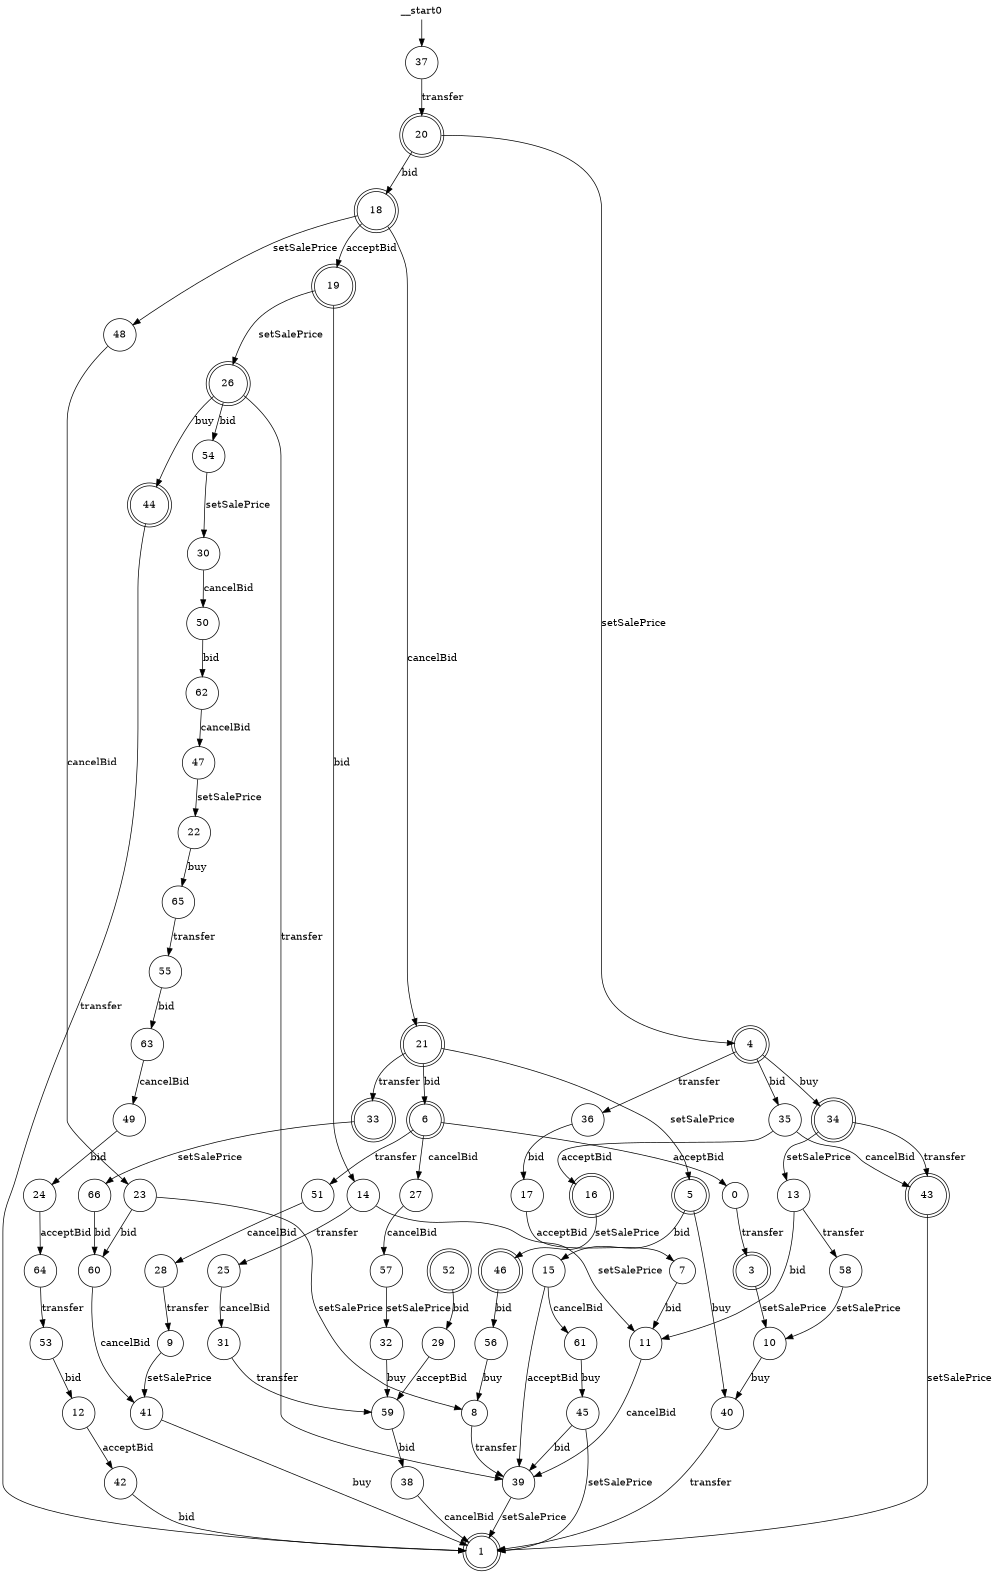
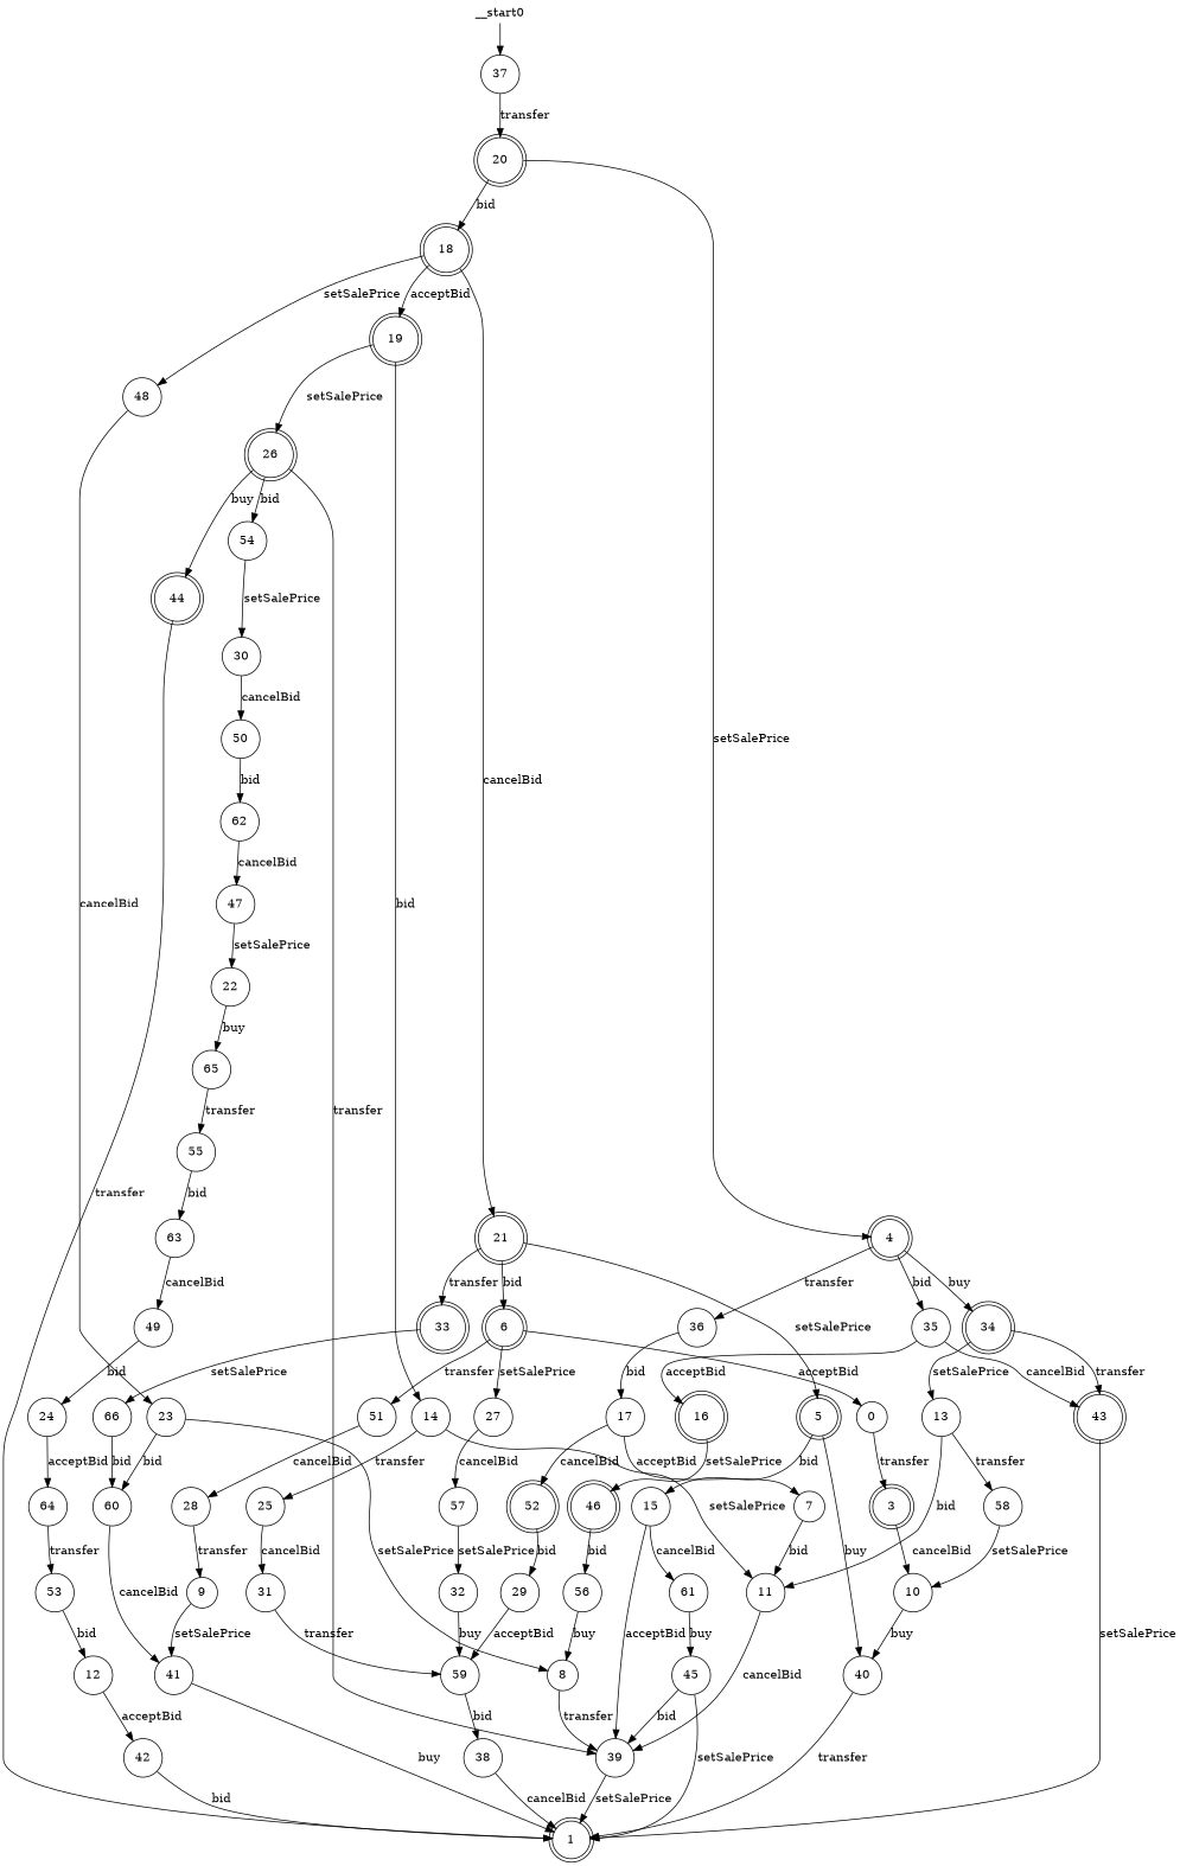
  digraph {
    node [shape=circle]
    n1 [label=0]
    n2 [label=3 shape=doublecircle]
    n3 [label=10]
    n4 [label=1 shape=doublecircle]
    n5 [label=38]
    n6 [label=40]
    n7 [label=4 shape=doublecircle]
    n8 [label=34 shape=doublecircle]
    n9 [label=35]
    n10 [label=36]
    n11 [label=13]
    n12 [label=43 shape=doublecircle]
    n13 [label=16 shape=doublecircle]
    n14 [label=17]
    n15 [label=5 shape=doublecircle]
    n16 [label=15]
    n17 [label=39]
    n18 [label=61]
    n19 [label=6 shape=doublecircle]
    n20 [label=27]
    n21 [label=51]
    n22 [label=57]
    n23 [label=28]
    n24 [label=7]
    n25 [label=11]
    n26 [label=8]
    n27 [label=9]
    n28 [label=41]
    n29 [label=12]
    n30 [label=42]
    n31 [label=58]
    n32 [label=14]
    n33 [label=25]
    n34 [label=31]
    n35 [label=45]
    n36 [label=46 shape=doublecircle]
    n37 [label=56]
    n38 [label=52 shape=doublecircle]
    n39 [label=29]
    n40 [label=18 shape=doublecircle]
    n41 [label=19 shape=doublecircle]
    n42 [label=21 shape=doublecircle]
    n43 [label=48]
    n44 [label=26 shape=doublecircle]
    n45 [label=33 shape=doublecircle]
    n46 [label=23]
    n47 [label=44 shape=doublecircle]
    n48 [label=54]
    n49 [label=20 shape=doublecircle]
    n50 [label=66]
    n51 [label=22]
    n52 [label=65]
    n53 [label=55]
    n54 [label=60]
    n55 [label=24]
    n56 [label=64]
    n57 [label=53]
    n58 [label=59]
    n59 [label=30]
    n60 [label=32]
    n61 [label=50]
    n62 [label=62]
    n63 [label=37]
    n64 [label=47]
    n65 [label=49]
    n66 [label=63]
    __start0 [height=0 shape=none width=0]
    n1 -> n2 [label=transfer]
-   n2 -> n3 [label=setSalePrice]
+   n2 -> n3 [label=cancelBid]
    n3 -> n6 [label=buy]
    n5 -> n4 [label=cancelBid]
    n6 -> n4 [label=transfer]
    n7 -> n8 [label=buy]
    n7 -> n9 [label=bid]
    n7 -> n10 [label=transfer]
    n8 -> n11 [label=setSalePrice]
    n8 -> n12 [label=transfer]
    n9 -> n12 [label=cancelBid]
    n9 -> n13 [label=acceptBid]
    n10 -> n14 [label=bid]
    n11 -> n25 [label=bid]
    n11 -> n31 [label=transfer]
    n12 -> n4 [label=setSalePrice]
    n13 -> n36 [label=setSalePrice]
    n14 -> n24 [label=acceptBid]
+   n14 -> n38 [label=cancelBid]
    n15 -> n6 [label=buy]
    n15 -> n16 [label=bid]
    n16 -> n17 [label=acceptBid]
    n16 -> n18 [label=cancelBid]
    n17 -> n4 [label=setSalePrice]
    n18 -> n35 [label=buy]
    n19 -> n1 [label=acceptBid]
-   n19 -> n20 [label=cancelBid]
+   n19 -> n20 [label=setSalePrice]
    n19 -> n21 [label=transfer]
    n20 -> n22 [label=cancelBid]
    n21 -> n23 [label=cancelBid]
    n22 -> n60 [label=setSalePrice]
    n23 -> n27 [label=transfer]
    n24 -> n25 [label=bid]
    n25 -> n17 [label=cancelBid]
    n26 -> n17 [label=transfer]
    n27 -> n28 [label=setSalePrice]
    n28 -> n4 [label=buy]
    n29 -> n30 [label=acceptBid]
    n30 -> n4 [label=bid]
    n31 -> n3 [label=setSalePrice]
    n32 -> n25 [label=setSalePrice]
    n32 -> n33 [label=transfer]
    n33 -> n34 [label=cancelBid]
    n34 -> n58 [label=transfer]
    n35 -> n4 [label=setSalePrice]
    n35 -> n17 [label=bid]
    n36 -> n37 [label=bid]
    n37 -> n26 [label=buy]
    n38 -> n39 [label=bid]
    n39 -> n58 [label=acceptBid]
    n40 -> n41 [label=acceptBid]
    n40 -> n42 [label=cancelBid]
    n40 -> n43 [label=setSalePrice]
    n41 -> n32 [label=bid]
    n41 -> n44 [label=setSalePrice]
    n42 -> n15 [label=setSalePrice]
    n42 -> n19 [label=bid]
    n42 -> n45 [label=transfer]
    n43 -> n46 [label=cancelBid]
    n44 -> n17 [label=transfer]
    n44 -> n47 [label=buy]
    n44 -> n48 [label=bid]
    n45 -> n50 [label=setSalePrice]
    n46 -> n26 [label=setSalePrice]
    n46 -> n54 [label=bid]
    n47 -> n4 [label=transfer]
    n48 -> n59 [label=setSalePrice]
    n49 -> n7 [label=setSalePrice]
    n49 -> n40 [label=bid]
    n50 -> n54 [label=bid]
    n51 -> n52 [label=buy]
    n52 -> n53 [label=transfer]
    n53 -> n66 [label=bid]
    n54 -> n28 [label=cancelBid]
    n55 -> n56 [label=acceptBid]
    n56 -> n57 [label=transfer]
    n57 -> n29 [label=bid]
    n58 -> n5 [label=bid]
    n59 -> n61 [label=cancelBid]
    n60 -> n58 [label=buy]
    n61 -> n62 [label=bid]
    n62 -> n64 [label=cancelBid]
    n63 -> n49 [label=transfer]
    n64 -> n51 [label=setSalePrice]
    n65 -> n55 [label=bid]
    n66 -> n65 [label=cancelBid]
    __start0 -> n63
  }
